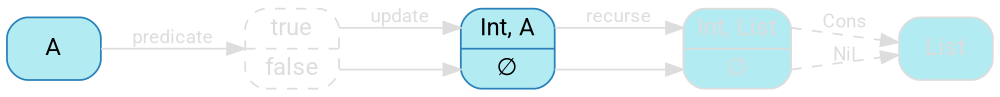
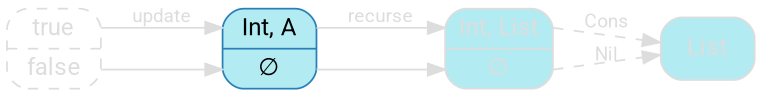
  digraph {
    rankdir=LR
    splines=false
    node [color="#dddddd" fillcolor="#b2ebf2" fontcolor="#dddddd" fontname="Segoe UI,Roboto,Helvetica,Arial,sans-serif" shape=record style="rounded,filled"]
    edge [color="#dddddd" fontcolor="#dddddd" fontname="Segoe UI,Roboto,Helvetica,Arial,sans-serif" fontsize=11 tailport=cons]
    n1 [label="<cons> Int, List| <nil> ∅"]
    List [shape=rectangle]
    n3 [color="#2980B9" fontcolor="#000000" label="<cons> Int, A| <nil> ∅"]
    n4 [label="<true> true|<false> false" style="dashed,rounded"]
-   A [color="#2980B9" fontcolor="#000000" shape=rectangle]
    n1 -> List [label=Cons style=dashed]
    n1 -> List [label=Nil style=dashed tailport=nil]
    n3 -> n1 [headport=cons label=recurse]
    n3 -> n1 [headport=nil tailport=nil]
    n4 -> n3 [headport=cons label=update tailport=true]
    n4 -> n3 [headport=nil tailport=false]
-   A -> n4 [label=predicate tailport=""]
  }
